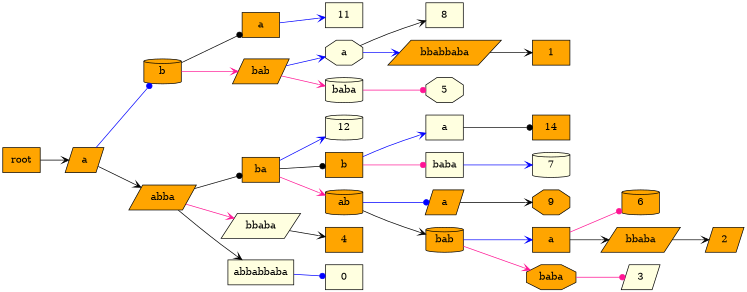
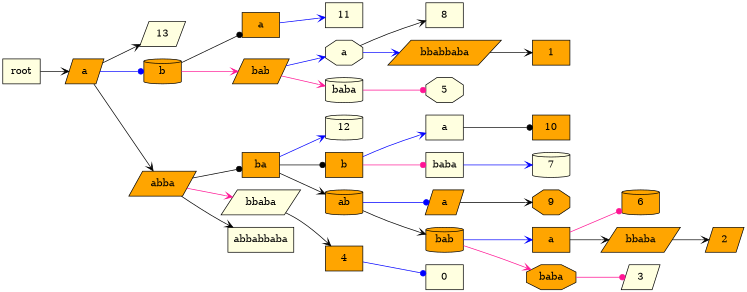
  digraph {
    rankdir=LR
    node [fillcolor=orange shape=box style=filled]
    edge [arrowhead=vee color=black]
-   n1 [label=root]
+   n1 [fillcolor=lightyellow label=root]
    n2 [label=a shape=parallelogram]
+   n3 [fillcolor=lightyellow label=13 shape=parallelogram]
    n4 [label=b shape=cylinder]
    n5 [label=abba shape=parallelogram]
    n6 [label=ba]
    n7 [fillcolor=lightyellow label=12 shape=cylinder]
    n8 [label=b]
    n9 [label=ab shape=cylinder]
    n10 [label=a]
    n11 [label=bab shape=parallelogram]
    n12 [fillcolor=lightyellow label=bbaba shape=parallelogram]
    n13 [fillcolor=lightyellow label=abbabbaba]
    n14 [fillcolor=lightyellow label=11]
    n15 [fillcolor=lightyellow label=a shape=octagon]
    n16 [fillcolor=lightyellow label=baba shape=cylinder]
    n17 [fillcolor=lightyellow label=8]
    n18 [label=bbabbaba shape=parallelogram]
    n19 [fillcolor=lightyellow label=5 shape=octagon]
    n20 [label=1]
    n21 [label=4]
    n22 [fillcolor=lightyellow label=0]
    n23 [fillcolor=lightyellow label=a]
    n24 [fillcolor=lightyellow label=baba]
    n25 [label=a shape=parallelogram]
    n26 [label=bab shape=cylinder]
-   n27 [label=14]
+   n27 [label=10]
    n28 [fillcolor=lightyellow label=7 shape=cylinder]
    n29 [label=9 shape=octagon]
    n30 [label=a]
    n31 [label=baba shape=octagon]
    n32 [label=6 shape=cylinder]
    n33 [label=bbaba shape=parallelogram]
    n34 [fillcolor=lightyellow label=3 shape=parallelogram]
    n35 [label=2 shape=parallelogram]
    n1 -> n2
+   n2 -> n3
    n2 -> n4 [arrowhead=dot color=blue]
    n2 -> n5
    n4 -> n10 [arrowhead=dot]
    n4 -> n11 [color=deeppink]
    n5 -> n6 [arrowhead=dot]
    n5 -> n12 [color=deeppink]
    n5 -> n13
    n6 -> n7 [color=blue]
    n6 -> n8 [arrowhead=dot]
-   n6 -> n9 [color=deeppink]
+   n6 -> n9
    n8 -> n23 [color=blue]
    n8 -> n24 [arrowhead=dot color=deeppink]
    n9 -> n25 [arrowhead=dot color=blue]
    n9 -> n26
    n10 -> n14 [color=blue]
    n11 -> n15 [color=blue]
    n11 -> n16 [color=deeppink]
    n12 -> n21
-   n13 -> n22 [arrowhead=dot color=blue]
+   n21 -> n22 [arrowhead=dot color=blue]
    n15 -> n17
    n15 -> n18 [color=blue]
    n16 -> n19 [arrowhead=dot color=deeppink]
    n18 -> n20
    n23 -> n27 [arrowhead=dot]
    n24 -> n28 [color=blue]
    n25 -> n29
    n26 -> n30 [color=blue]
    n26 -> n31 [color=deeppink]
    n30 -> n32 [arrowhead=dot color=deeppink]
    n30 -> n33
    n31 -> n34 [arrowhead=dot color=deeppink]
    n33 -> n35
  }
